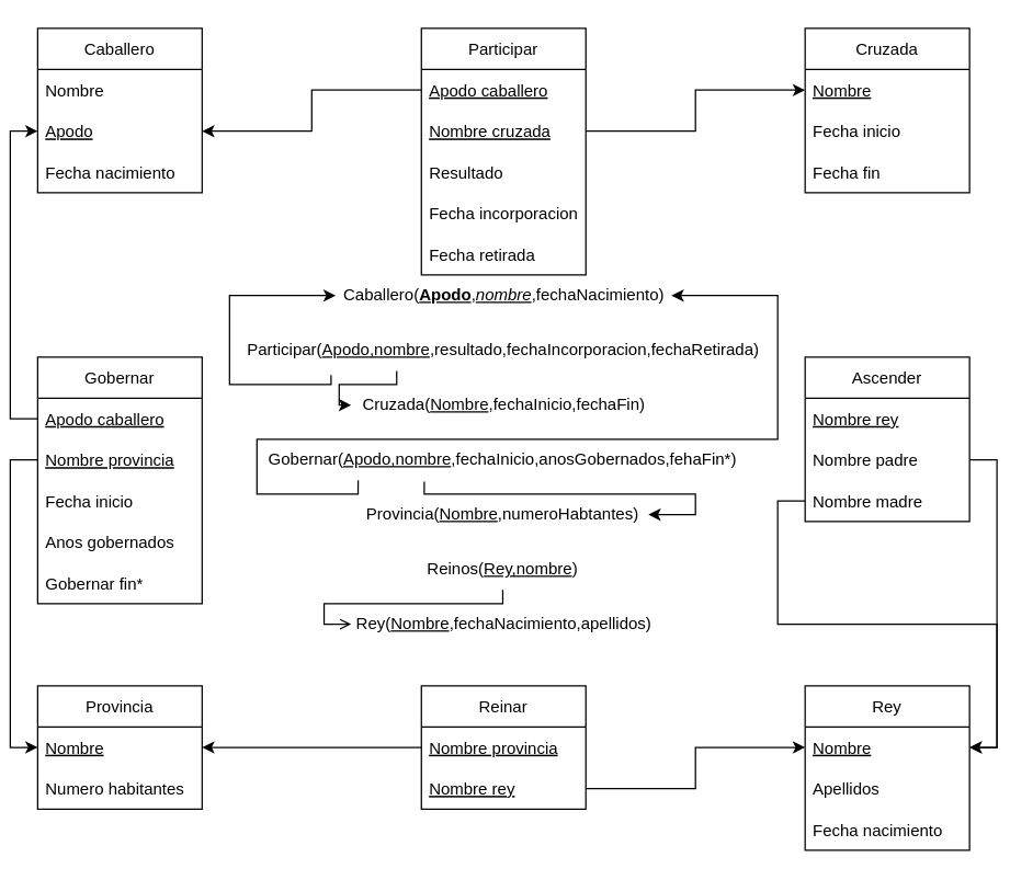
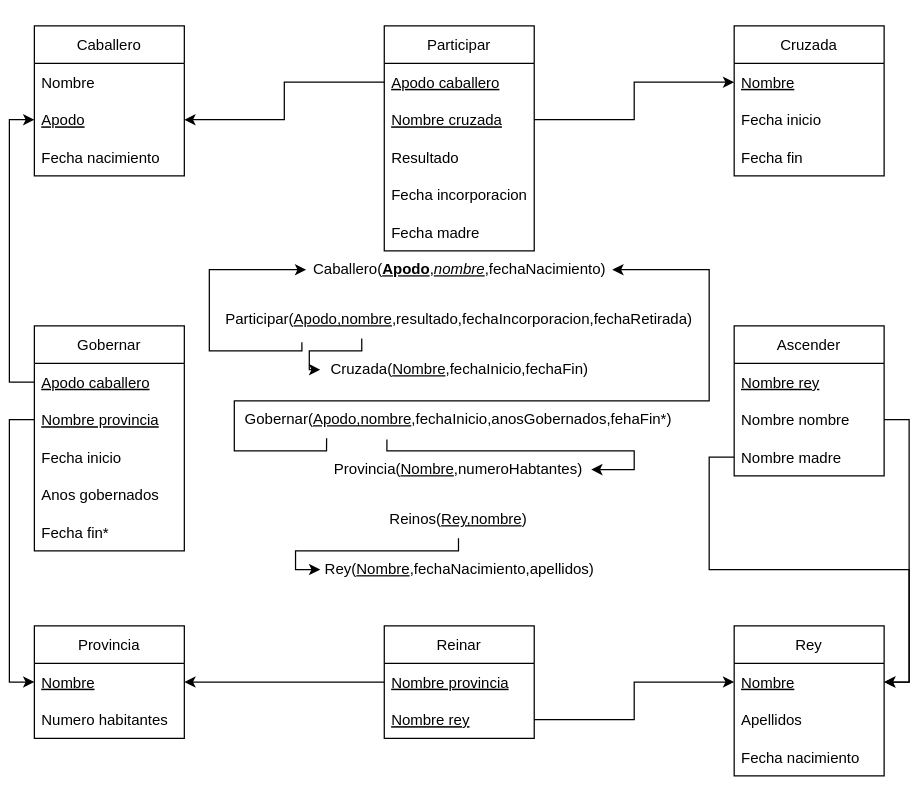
  <mxCell id="0" />
  <mxCell id="1" parent="0" />
  <mxCell id="2" value="Caballero" style="swimlane;fontStyle=0;align=center;verticalAlign=middle;childLayout=stackLayout;horizontal=1;startSize=30;horizontalStack=0;resizeParent=1;resizeLast=0;collapsible=1;marginBottom=0;rounded=0;shadow=0;strokeWidth=1;fontColor=default;" parent="1" vertex="1"><mxGeometry x="20" y="20" width="120" height="120" as="geometry"><mxRectangle x="230" y="140" width="160" height="26" as="alternateBounds" /></mxGeometry></mxCell>
  <mxCell id="3" value="Nombre" style="text;align=left;verticalAlign=middle;spacingLeft=4;spacingRight=4;overflow=hidden;rotatable=0;points=[[0,0.5],[1,0.5]];portConstraint=eastwest;fontStyle=0;rounded=0;" parent="2" vertex="1"><mxGeometry y="30" width="120" height="30" as="geometry" /></mxCell>
  <mxCell id="4" value="Apodo" style="text;align=left;verticalAlign=middle;spacingLeft=4;spacingRight=4;overflow=hidden;rotatable=0;points=[[0,0.5],[1,0.5]];portConstraint=eastwest;rounded=0;shadow=0;html=0;horizontal=1;fontStyle=4" parent="2" vertex="1"><mxGeometry y="60" width="120" height="30" as="geometry" /></mxCell>
  <mxCell id="5" value="Fecha nacimiento" style="text;align=left;verticalAlign=middle;spacingLeft=4;spacingRight=4;overflow=hidden;rotatable=0;points=[[0,0.5],[1,0.5]];portConstraint=eastwest;rounded=0;shadow=0;html=0;" parent="2" vertex="1"><mxGeometry y="90" width="120" height="30" as="geometry" /></mxCell>
  <mxCell id="6" value="Provincia" style="swimlane;fontStyle=0;align=center;verticalAlign=middle;childLayout=stackLayout;horizontal=1;startSize=30;horizontalStack=0;resizeParent=1;resizeLast=0;collapsible=1;marginBottom=0;rounded=0;shadow=0;strokeWidth=1;" parent="1" vertex="1"><mxGeometry x="20" y="500" width="120" height="90" as="geometry"><mxRectangle x="130" y="380" width="160" height="26" as="alternateBounds" /></mxGeometry></mxCell>
  <mxCell id="7" value="Nombre" style="text;align=left;verticalAlign=middle;spacingLeft=4;spacingRight=4;overflow=hidden;rotatable=0;points=[[0,0.5],[1,0.5]];portConstraint=eastwest;rounded=0;fontStyle=4" parent="6" vertex="1"><mxGeometry y="30" width="120" height="30" as="geometry" /></mxCell>
  <mxCell id="8" value="Numero habitantes" style="text;align=left;verticalAlign=middle;spacingLeft=4;spacingRight=4;overflow=hidden;rotatable=0;points=[[0,0.5],[1,0.5]];portConstraint=eastwest;rounded=0;shadow=0;html=0;" parent="6" vertex="1"><mxGeometry y="60" width="120" height="30" as="geometry" /></mxCell>
  <mxCell id="9" value="Rey" style="swimlane;fontStyle=0;align=center;verticalAlign=middle;childLayout=stackLayout;horizontal=1;startSize=30;horizontalStack=0;resizeParent=1;resizeLast=0;collapsible=1;marginBottom=0;rounded=0;shadow=0;strokeWidth=1;" parent="1" vertex="1"><mxGeometry x="580" y="500" width="120" height="120" as="geometry"><mxRectangle x="340" y="380" width="170" height="26" as="alternateBounds" /></mxGeometry></mxCell>
  <mxCell id="10" value="Nombre" style="text;align=left;verticalAlign=middle;spacingLeft=4;spacingRight=4;overflow=hidden;rotatable=0;points=[[0,0.5],[1,0.5]];portConstraint=eastwest;rounded=0;fontStyle=4" parent="9" vertex="1"><mxGeometry y="30" width="120" height="30" as="geometry" /></mxCell>
  <mxCell id="11" value="Apellidos" style="text;align=left;verticalAlign=middle;spacingLeft=4;spacingRight=4;overflow=hidden;rotatable=0;points=[[0,0.5],[1,0.5]];portConstraint=eastwest;rounded=0;" parent="9" vertex="1"><mxGeometry y="60" width="120" height="30" as="geometry" /></mxCell>
  <mxCell id="12" value="Fecha nacimiento" style="text;align=left;verticalAlign=middle;spacingLeft=4;spacingRight=4;overflow=hidden;rotatable=0;points=[[0,0.5],[1,0.5]];portConstraint=eastwest;rounded=0;" parent="9" vertex="1"><mxGeometry y="90" width="120" height="30" as="geometry" /></mxCell>
  <mxCell id="13" value="Cruzada" style="swimlane;fontStyle=0;align=center;verticalAlign=middle;childLayout=stackLayout;horizontal=1;startSize=30;horizontalStack=0;resizeParent=1;resizeLast=0;collapsible=1;marginBottom=0;rounded=0;shadow=0;strokeWidth=1;" parent="1" vertex="1"><mxGeometry x="580" y="20" width="120" height="120" as="geometry"><mxRectangle x="508" y="120" width="160" height="26" as="alternateBounds" /></mxGeometry></mxCell>
  <mxCell id="14" value="Nombre" style="text;align=left;verticalAlign=middle;spacingLeft=4;spacingRight=4;overflow=hidden;rotatable=0;points=[[0,0.5],[1,0.5]];portConstraint=eastwest;rounded=0;fontStyle=4" parent="13" vertex="1"><mxGeometry y="30" width="120" height="30" as="geometry" /></mxCell>
  <mxCell id="15" value="Fecha inicio" style="text;align=left;verticalAlign=middle;spacingLeft=4;spacingRight=4;overflow=hidden;rotatable=0;points=[[0,0.5],[1,0.5]];portConstraint=eastwest;rounded=0;shadow=0;html=0;" parent="13" vertex="1"><mxGeometry y="60" width="120" height="30" as="geometry" /></mxCell>
  <mxCell id="16" value="Fecha fin" style="text;align=left;verticalAlign=middle;spacingLeft=4;spacingRight=4;overflow=hidden;rotatable=0;points=[[0,0.5],[1,0.5]];portConstraint=eastwest;rounded=0;shadow=0;html=0;" parent="13" vertex="1"><mxGeometry y="90" width="120" height="30" as="geometry" /></mxCell>
  <mxCell id="17" value="Participar" style="swimlane;fontStyle=0;childLayout=stackLayout;horizontal=1;startSize=30;horizontalStack=0;resizeParent=1;resizeParentMax=0;resizeLast=0;collapsible=1;marginBottom=0;direction=east;rounded=0;" parent="1" vertex="1"><mxGeometry x="300" y="20" width="120" height="180" as="geometry" /></mxCell>
  <mxCell id="18" value="Apodo caballero" style="text;strokeColor=none;fillColor=none;align=left;verticalAlign=middle;spacingLeft=4;spacingRight=4;overflow=hidden;points=[[0,0.5],[1,0.5]];portConstraint=eastwest;rotatable=0;rounded=0;fontStyle=4" parent="17" vertex="1"><mxGeometry y="30" width="120" height="30" as="geometry" /></mxCell>
  <mxCell id="19" value="Nombre cruzada" style="text;strokeColor=none;fillColor=none;align=left;verticalAlign=middle;spacingLeft=4;spacingRight=4;overflow=hidden;points=[[0,0.5],[1,0.5]];portConstraint=eastwest;rotatable=0;rounded=0;fontStyle=4" parent="17" vertex="1"><mxGeometry y="60" width="120" height="30" as="geometry" /></mxCell>
  <mxCell id="20" value="Resultado" style="text;strokeColor=none;fillColor=none;align=left;verticalAlign=middle;spacingLeft=4;spacingRight=4;overflow=hidden;points=[[0,0.5],[1,0.5]];portConstraint=eastwest;rotatable=0;rounded=0;" parent="17" vertex="1"><mxGeometry y="90" width="120" height="30" as="geometry" /></mxCell>
  <mxCell id="21" value="Fecha incorporacion" style="text;strokeColor=none;fillColor=none;align=left;verticalAlign=middle;spacingLeft=4;spacingRight=4;overflow=hidden;points=[[0,0.5],[1,0.5]];portConstraint=eastwest;rotatable=0;rounded=0;" parent="17" vertex="1"><mxGeometry y="120" width="120" height="30" as="geometry" /></mxCell>
- <mxCell id="22" value="Fecha retirada" style="text;strokeColor=none;fillColor=none;align=left;verticalAlign=middle;spacingLeft=4;spacingRight=4;overflow=hidden;points=[[0,0.5],[1,0.5]];portConstraint=eastwest;rotatable=0;rounded=0;" parent="17" vertex="1"><mxGeometry y="150" width="120" height="30" as="geometry" /></mxCell>
+ <mxCell id="22" value="Fecha madre" style="text;strokeColor=none;fillColor=none;align=left;verticalAlign=middle;spacingLeft=4;spacingRight=4;overflow=hidden;points=[[0,0.5],[1,0.5]];portConstraint=eastwest;rotatable=0;rounded=0;" parent="17" vertex="1"><mxGeometry y="150" width="120" height="30" as="geometry" /></mxCell>
  <mxCell id="23" value="Gobernar" style="swimlane;fontStyle=0;childLayout=stackLayout;horizontal=1;startSize=30;horizontalStack=0;resizeParent=1;resizeParentMax=0;resizeLast=0;collapsible=1;marginBottom=0;direction=east;rounded=0;" parent="1" vertex="1"><mxGeometry x="20" y="260" width="120" height="180" as="geometry" /></mxCell>
  <mxCell id="24" value="Apodo caballero" style="text;strokeColor=none;fillColor=none;align=left;verticalAlign=middle;spacingLeft=4;spacingRight=4;overflow=hidden;points=[[0,0.5],[1,0.5]];portConstraint=eastwest;rotatable=0;rounded=0;fontStyle=4" parent="23" vertex="1"><mxGeometry y="30" width="120" height="30" as="geometry" /></mxCell>
  <mxCell id="25" value="Nombre provincia" style="text;strokeColor=none;fillColor=none;align=left;verticalAlign=middle;spacingLeft=4;spacingRight=4;overflow=hidden;points=[[0,0.5],[1,0.5]];portConstraint=eastwest;rotatable=0;rounded=0;fontStyle=4" parent="23" vertex="1"><mxGeometry y="60" width="120" height="30" as="geometry" /></mxCell>
  <mxCell id="26" value="Fecha inicio" style="text;strokeColor=none;fillColor=none;align=left;verticalAlign=middle;spacingLeft=4;spacingRight=4;overflow=hidden;points=[[0,0.5],[1,0.5]];portConstraint=eastwest;rotatable=0;rounded=0;" parent="23" vertex="1"><mxGeometry y="90" width="120" height="30" as="geometry" /></mxCell>
  <mxCell id="27" value="Anos gobernados" style="text;strokeColor=none;fillColor=none;align=left;verticalAlign=middle;spacingLeft=4;spacingRight=4;overflow=hidden;points=[[0,0.5],[1,0.5]];portConstraint=eastwest;rotatable=0;rounded=0;" parent="23" vertex="1"><mxGeometry y="120" width="120" height="30" as="geometry" /></mxCell>
- <mxCell id="28" value="Gobernar fin*" style="text;strokeColor=none;fillColor=none;align=left;verticalAlign=middle;spacingLeft=4;spacingRight=4;overflow=hidden;points=[[0,0.5],[1,0.5]];portConstraint=eastwest;rotatable=0;rounded=0;" parent="23" vertex="1"><mxGeometry y="150" width="120" height="30" as="geometry" /></mxCell>
+ <mxCell id="28" value="Fecha fin*" style="text;strokeColor=none;fillColor=none;align=left;verticalAlign=middle;spacingLeft=4;spacingRight=4;overflow=hidden;points=[[0,0.5],[1,0.5]];portConstraint=eastwest;rotatable=0;rounded=0;" parent="23" vertex="1"><mxGeometry y="150" width="120" height="30" as="geometry" /></mxCell>
  <mxCell id="29" style="edgeStyle=orthogonalEdgeStyle;rounded=0;orthogonalLoop=1;jettySize=auto;html=1;exitX=0;exitY=0.5;exitDx=0;exitDy=0;entryX=1;entryY=0.5;entryDx=0;entryDy=0;" parent="1" source="18" target="4" edge="1"><mxGeometry relative="1" as="geometry"><mxPoint x="290" y="70" as="sourcePoint" /><mxPoint x="200" y="150" as="targetPoint" /></mxGeometry></mxCell>
  <mxCell id="30" style="edgeStyle=orthogonalEdgeStyle;rounded=0;orthogonalLoop=1;jettySize=auto;html=1;exitX=1;exitY=0.5;exitDx=0;exitDy=0;entryX=0;entryY=0.5;entryDx=0;entryDy=0;" parent="1" source="19" target="14" edge="1"><mxGeometry relative="1" as="geometry"><mxPoint x="530" y="120" as="targetPoint" /></mxGeometry></mxCell>
  <mxCell id="31" style="edgeStyle=orthogonalEdgeStyle;rounded=0;orthogonalLoop=1;jettySize=auto;html=1;exitX=0;exitY=0.5;exitDx=0;exitDy=0;entryX=0;entryY=0.5;entryDx=0;entryDy=0;" parent="1" source="24" target="4" edge="1"><mxGeometry relative="1" as="geometry"><mxPoint x="60" y="200" as="targetPoint" /></mxGeometry></mxCell>
  <mxCell id="32" style="edgeStyle=orthogonalEdgeStyle;rounded=0;orthogonalLoop=1;jettySize=auto;html=1;exitX=0;exitY=0.5;exitDx=0;exitDy=0;entryX=0;entryY=0.5;entryDx=0;entryDy=0;" parent="1" source="25" target="7" edge="1"><mxGeometry relative="1" as="geometry"><mxPoint x="30" y="460" as="targetPoint" /></mxGeometry></mxCell>
  <mxCell id="33" value="Reinar" style="swimlane;fontStyle=0;childLayout=stackLayout;horizontal=1;startSize=30;horizontalStack=0;resizeParent=1;resizeParentMax=0;resizeLast=0;collapsible=1;marginBottom=0;" parent="1" vertex="1"><mxGeometry x="300" y="500" width="120" height="90" as="geometry" /></mxCell>
  <mxCell id="34" value="Nombre provincia" style="text;strokeColor=none;fillColor=none;align=left;verticalAlign=middle;spacingLeft=4;spacingRight=4;overflow=hidden;points=[[0,0.5],[1,0.5]];portConstraint=eastwest;rotatable=0;fontStyle=4" parent="33" vertex="1"><mxGeometry y="30" width="120" height="30" as="geometry" /></mxCell>
  <mxCell id="35" value="Nombre rey" style="text;strokeColor=none;fillColor=none;align=left;verticalAlign=middle;spacingLeft=4;spacingRight=4;overflow=hidden;points=[[0,0.5],[1,0.5]];portConstraint=eastwest;rotatable=0;fontStyle=4" parent="33" vertex="1"><mxGeometry y="60" width="120" height="30" as="geometry" /></mxCell>
  <mxCell id="36" value="Ascender" style="swimlane;fontStyle=0;childLayout=stackLayout;horizontal=1;startSize=30;horizontalStack=0;resizeParent=1;resizeParentMax=0;resizeLast=0;collapsible=1;marginBottom=0;" parent="1" vertex="1"><mxGeometry x="580" y="260" width="120" height="120" as="geometry" /></mxCell>
  <mxCell id="37" value="Nombre rey" style="text;strokeColor=none;fillColor=none;align=left;verticalAlign=middle;spacingLeft=4;spacingRight=4;overflow=hidden;points=[[0,0.5],[1,0.5]];portConstraint=eastwest;rotatable=0;fontStyle=4" parent="36" vertex="1"><mxGeometry y="30" width="120" height="30" as="geometry" /></mxCell>
- <mxCell id="38" value="Nombre padre" style="text;align=left;verticalAlign=middle;spacingLeft=4;spacingRight=4;overflow=hidden;rotatable=0;points=[[0,0.5],[1,0.5]];portConstraint=eastwest;rounded=0;" vertex="1" parent="36"><mxGeometry y="60" width="120" height="30" as="geometry" /></mxCell>
+ <mxCell id="38" value="Nombre nombre" style="text;align=left;verticalAlign=middle;spacingLeft=4;spacingRight=4;overflow=hidden;rotatable=0;points=[[0,0.5],[1,0.5]];portConstraint=eastwest;rounded=0;" vertex="1" parent="36"><mxGeometry y="60" width="120" height="30" as="geometry" /></mxCell>
  <mxCell id="39" value="Nombre madre" style="text;strokeColor=none;fillColor=none;align=left;verticalAlign=middle;spacingLeft=4;spacingRight=4;overflow=hidden;points=[[0,0.5],[1,0.5]];portConstraint=eastwest;rotatable=0;fontStyle=0" vertex="1" parent="36"><mxGeometry y="90" width="120" height="30" as="geometry" /></mxCell>
  <mxCell id="40" style="edgeStyle=orthogonalEdgeStyle;rounded=0;orthogonalLoop=1;jettySize=auto;html=1;exitX=0;exitY=0.5;exitDx=0;exitDy=0;entryX=1;entryY=0.5;entryDx=0;entryDy=0;" parent="1" source="34" target="7" edge="1"><mxGeometry relative="1" as="geometry"><mxPoint x="220" y="480" as="targetPoint" /></mxGeometry></mxCell>
  <mxCell id="41" style="edgeStyle=orthogonalEdgeStyle;rounded=0;orthogonalLoop=1;jettySize=auto;html=1;exitX=1;exitY=0.5;exitDx=0;exitDy=0;entryX=0;entryY=0.5;entryDx=0;entryDy=0;" parent="1" source="35" target="10" edge="1"><mxGeometry relative="1" as="geometry"><mxPoint x="520" y="590" as="targetPoint" /></mxGeometry></mxCell>
  <mxCell id="42" style="edgeStyle=orthogonalEdgeStyle;rounded=0;orthogonalLoop=1;jettySize=auto;html=1;exitX=1;exitY=0.5;exitDx=0;exitDy=0;entryX=1;entryY=0.5;entryDx=0;entryDy=0;" parent="1" source="38" target="10" edge="1"><mxGeometry relative="1" as="geometry"><mxPoint x="760" y="590" as="targetPoint" /></mxGeometry></mxCell>
  <mxCell id="43" style="edgeStyle=orthogonalEdgeStyle;rounded=0;orthogonalLoop=1;jettySize=auto;html=1;exitX=0;exitY=0.5;exitDx=0;exitDy=0;entryX=1;entryY=0.5;entryDx=0;entryDy=0;" parent="1" source="39" target="10" edge="1"><mxGeometry relative="1" as="geometry" /></mxCell>
  <mxCell id="44" style="edgeStyle=orthogonalEdgeStyle;rounded=0;orthogonalLoop=1;jettySize=auto;html=1;fontSize=12;exitX=0.174;exitY=1.1;exitDx=0;exitDy=0;entryX=0;entryY=0.5;entryDx=0;entryDy=0;exitPerimeter=0;" edge="1" parent="1" source="46" target="45"><mxGeometry relative="1" as="geometry"><mxPoint x="160" y="220" as="targetPoint" /><Array as="points"><mxPoint x="234" y="280" /><mxPoint x="160" y="280" /><mxPoint x="160" y="215" /></Array></mxGeometry></mxCell>
  <mxCell id="45" value="Caballero(&lt;u&gt;&lt;font style=&quot;font-size: 12px;&quot;&gt;&lt;b&gt;Apodo&lt;/b&gt;&lt;/font&gt;&lt;/u&gt;,&lt;u&gt;&lt;i&gt;nombre&lt;/i&gt;&lt;/u&gt;,fechaNacimiento)" style="text;html=1;strokeColor=none;fillColor=none;align=center;verticalAlign=middle;whiteSpace=wrap;rounded=0;" vertex="1" parent="1"><mxGeometry x="237.5" y="200" width="245" height="30" as="geometry" /></mxCell>
  <mxCell id="46" value="Participar(&lt;u&gt;Apodo,nombre&lt;/u&gt;,resultado,fechaIncorporacion,fechaRetirada)" style="text;html=1;strokeColor=none;fillColor=none;align=center;verticalAlign=middle;whiteSpace=wrap;rounded=0;" vertex="1" parent="1"><mxGeometry x="166.87" y="240" width="386.25" height="30" as="geometry" /></mxCell>
  <mxCell id="47" value="Cruzada(&lt;u&gt;Nombre&lt;/u&gt;,fechaInicio,fechaFin)" style="text;html=1;strokeColor=none;fillColor=none;align=center;verticalAlign=middle;whiteSpace=wrap;rounded=0;" vertex="1" parent="1"><mxGeometry x="248.76" y="280" width="222.5" height="30" as="geometry" /></mxCell>
  <mxCell id="48" style="edgeStyle=orthogonalEdgeStyle;rounded=0;orthogonalLoop=1;jettySize=auto;html=1;exitX=0.337;exitY=1.033;exitDx=0;exitDy=0;fontSize=12;exitPerimeter=0;entryX=1;entryY=0.5;entryDx=0;entryDy=0;" edge="1" parent="1" source="50" target="52"><mxGeometry relative="1" as="geometry"><mxPoint x="250" y="430" as="targetPoint" /><Array as="points"><mxPoint x="302" y="360" /><mxPoint x="500" y="360" /><mxPoint x="500" y="375" /></Array></mxGeometry></mxCell>
  <mxCell id="49" style="edgeStyle=orthogonalEdgeStyle;rounded=0;orthogonalLoop=1;jettySize=auto;html=1;exitX=0.201;exitY=1;exitDx=0;exitDy=0;entryX=1;entryY=0.5;entryDx=0;entryDy=0;fontSize=12;exitPerimeter=0;" edge="1" parent="1" source="50" target="45"><mxGeometry relative="1" as="geometry"><Array as="points"><mxPoint x="254" y="360" /><mxPoint x="180" y="360" /><mxPoint x="180" y="320" /><mxPoint x="560" y="320" /><mxPoint x="560" y="215" /></Array></mxGeometry></mxCell>
  <mxCell id="50" value="Gobernar(&lt;u&gt;Apodo,nombre&lt;/u&gt;,fechaInicio,anosGobernados,fehaFin*)" style="text;html=1;strokeColor=none;fillColor=none;align=center;verticalAlign=middle;whiteSpace=wrap;rounded=0;" vertex="1" parent="1"><mxGeometry x="182.49" y="320" width="355" height="30" as="geometry" /></mxCell>
  <mxCell id="51" style="edgeStyle=orthogonalEdgeStyle;rounded=0;orthogonalLoop=1;jettySize=auto;html=1;exitX=0.298;exitY=1;exitDx=0;exitDy=0;fontSize=12;exitPerimeter=0;" edge="1" parent="1" source="46" target="47"><mxGeometry relative="1" as="geometry"><mxPoint x="280" y="330" as="targetPoint" /><Array as="points"><mxPoint x="282" y="280" /><mxPoint x="240" y="280" /><mxPoint x="240" y="295" /></Array></mxGeometry></mxCell>
  <mxCell id="52" value="Provincia(&lt;u&gt;Nombre&lt;/u&gt;,numeroHabtantes)" style="text;html=1;strokeColor=none;fillColor=none;align=center;verticalAlign=middle;whiteSpace=wrap;rounded=0;" vertex="1" parent="1"><mxGeometry x="254.38" y="360" width="211.24" height="30" as="geometry" /></mxCell>
- <mxCell id="53" style="edgeStyle=orthogonalEdgeStyle;rounded=0;orthogonalLoop=1;jettySize=auto;html=1;exitX=0.5;exitY=1;exitDx=0;exitDy=0;entryX=0;entryY=0.5;entryDx=0;entryDy=0;fontSize=12;endArrow=open;" edge="1" parent="1" source="54" target="55"><mxGeometry relative="1" as="geometry"><Array as="points"><mxPoint x="360" y="440" /><mxPoint x="229" y="440" /><mxPoint x="229" y="455" /></Array></mxGeometry></mxCell>
+ <mxCell id="53" style="edgeStyle=orthogonalEdgeStyle;rounded=0;orthogonalLoop=1;jettySize=auto;html=1;exitX=0.5;exitY=1;exitDx=0;exitDy=0;entryX=0;entryY=0.5;entryDx=0;entryDy=0;fontSize=12;" edge="1" parent="1" source="54" target="55"><mxGeometry relative="1" as="geometry"><Array as="points"><mxPoint x="360" y="440" /><mxPoint x="229" y="440" /><mxPoint x="229" y="455" /></Array></mxGeometry></mxCell>
  <mxCell id="54" value="Reinos(&lt;u&gt;Rey,nombre&lt;/u&gt;)" style="text;html=1;strokeColor=none;fillColor=none;align=center;verticalAlign=middle;whiteSpace=wrap;rounded=0;" vertex="1" parent="1"><mxGeometry x="298.76" y="400" width="121.24" height="30" as="geometry" /></mxCell>
  <mxCell id="55" value="Rey(&lt;u&gt;Nombre&lt;/u&gt;,fechaNacimiento,apellidos)" style="text;html=1;strokeColor=none;fillColor=none;align=center;verticalAlign=middle;whiteSpace=wrap;rounded=0;" vertex="1" parent="1"><mxGeometry x="248.74" y="440" width="222.5" height="30" as="geometry" /></mxCell>
